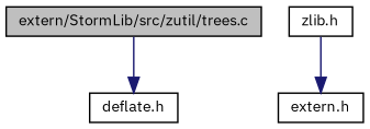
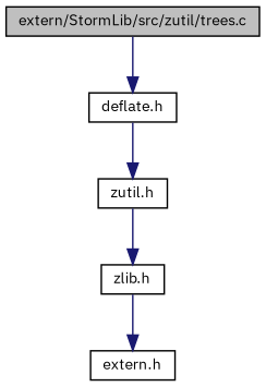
  digraph {
    fontname="IBM Plex Sans"
    node [color=black fillcolor=white fontname="IBM Plex Sans" fontsize=10 shape=record style=filled]
    edge [color=midnightblue fontname="IBM Plex Sans" fontsize=10 labelfontname=Helvetica labelfontsize=10 style=solid]
    n1 [fillcolor=grey75 fontcolor=black height=0.2 label="extern/StormLib/src/zutil/trees.c" width=0.4]
    n2 [height=0.2 label="deflate.h" width=0.4]
+   n3 [height=0.2 label="zutil.h" width=0.4]
    n4 [height=0.2 label="zlib.h" width=0.4]
    n5 [height=0.2 label="extern.h" width=0.4]
    n1 -> n2
+   n2 -> n3
+   n3 -> n4
    n4 -> n5
  }
